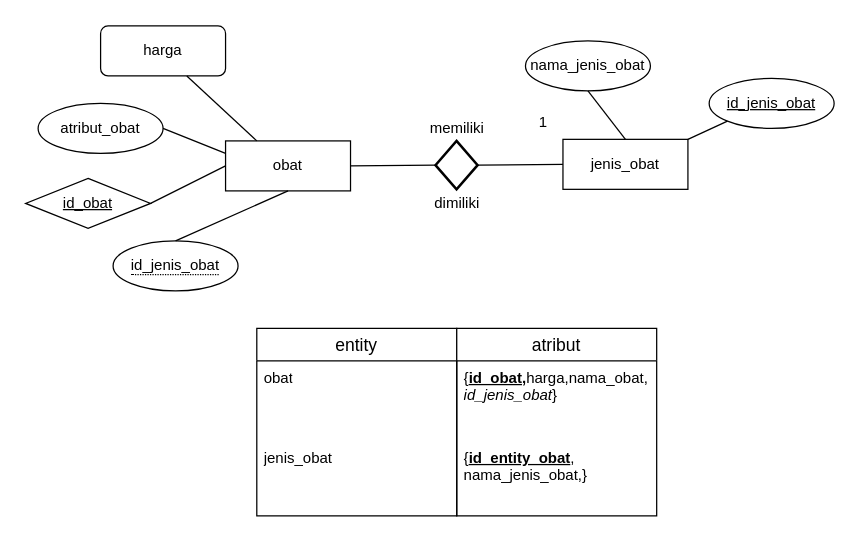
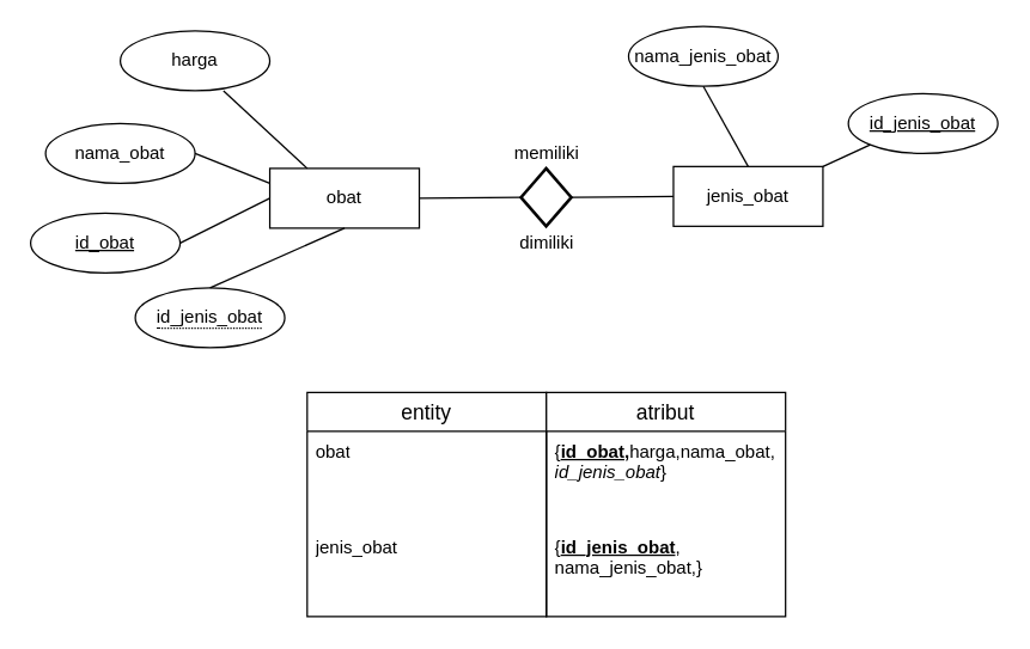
  <mxCell id="0" />
  <mxCell id="1" parent="0" />
  <mxCell id="2" value="obat" style="whiteSpace=wrap;html=1;align=center;" vertex="1" parent="1"><mxGeometry x="180" y="112" width="100" height="40" as="geometry" /></mxCell>
  <mxCell id="3" value="" style="strokeWidth=2;html=1;shape=mxgraph.flowchart.decision;whiteSpace=wrap;" vertex="1" parent="1"><mxGeometry x="348" y="112" width="33.7" height="38.75" as="geometry" /></mxCell>
  <mxCell id="4" value="" style="endArrow=none;html=1;rounded=0;exitX=1;exitY=0.5;exitDx=0;exitDy=0;exitPerimeter=0;entryX=0;entryY=0.5;entryDx=0;entryDy=0;" edge="1" parent="1" source="3" target="6"><mxGeometry relative="1" as="geometry"><mxPoint x="280" y="222" as="sourcePoint" /><mxPoint x="440" y="222" as="targetPoint" /></mxGeometry></mxCell>
  <mxCell id="5" value="" style="endArrow=none;html=1;rounded=0;exitX=1;exitY=0.5;exitDx=0;exitDy=0;entryX=0;entryY=0.5;entryDx=0;entryDy=0;entryPerimeter=0;" edge="1" parent="1" source="2" target="3"><mxGeometry relative="1" as="geometry"><mxPoint x="280" y="222" as="sourcePoint" /><mxPoint x="440" y="222" as="targetPoint" /></mxGeometry></mxCell>
  <mxCell id="6" value="jenis_obat" style="whiteSpace=wrap;html=1;align=center;" vertex="1" parent="1"><mxGeometry x="450" y="110.75" width="100" height="40" as="geometry" /></mxCell>
- <mxCell id="7" value="harga" style="whiteSpace=wrap;html=1;align=center;rounded=1;" vertex="1" parent="1"><mxGeometry x="80" y="20" width="100" height="40" as="geometry" /></mxCell>
- <mxCell id="8" value="nama_jenis_obat" style="ellipse;whiteSpace=wrap;html=1;align=center;" vertex="1" parent="1"><mxGeometry x="420" y="32" width="100" height="40" as="geometry" /></mxCell>
- <mxCell id="9" value="atribut_obat" style="ellipse;whiteSpace=wrap;html=1;align=center;" vertex="1" parent="1"><mxGeometry x="30" y="82" width="100" height="40" as="geometry" /></mxCell>
- <mxCell id="10" value="id_obat" style="rhombus;whiteSpace=wrap;html=1;align=center;fontStyle=4;" vertex="1" parent="1"><mxGeometry x="20" y="142" width="100" height="40" as="geometry" /></mxCell>
+ <mxCell id="7" value="harga" style="ellipse;whiteSpace=wrap;html=1;align=center;" vertex="1" parent="1"><mxGeometry x="80" y="20" width="100" height="40" as="geometry" /></mxCell>
+ <mxCell id="8" value="nama_jenis_obat" style="ellipse;whiteSpace=wrap;html=1;align=center;" vertex="1" parent="1"><mxGeometry x="420" y="17" width="100" height="40" as="geometry" /></mxCell>
+ <mxCell id="9" value="nama_obat" style="ellipse;whiteSpace=wrap;html=1;align=center;" vertex="1" parent="1"><mxGeometry x="30" y="82" width="100" height="40" as="geometry" /></mxCell>
+ <mxCell id="10" value="id_obat" style="ellipse;whiteSpace=wrap;html=1;align=center;fontStyle=4;" vertex="1" parent="1"><mxGeometry x="20" y="142" width="100" height="40" as="geometry" /></mxCell>
  <mxCell id="11" value="" style="endArrow=none;html=1;rounded=0;exitX=0;exitY=0.25;exitDx=0;exitDy=0;entryX=1;entryY=0.5;entryDx=0;entryDy=0;" edge="1" parent="1" source="2" target="9"><mxGeometry relative="1" as="geometry"><mxPoint x="240" y="122" as="sourcePoint" /><mxPoint x="240" y="52" as="targetPoint" /></mxGeometry></mxCell>
  <mxCell id="12" value="" style="endArrow=none;html=1;rounded=0;exitX=0.25;exitY=0;exitDx=0;exitDy=0;entryX=0.69;entryY=1;entryDx=0;entryDy=0;entryPerimeter=0;" edge="1" parent="1" source="2" target="7"><mxGeometry relative="1" as="geometry"><mxPoint x="250" y="132" as="sourcePoint" /><mxPoint x="250" y="62" as="targetPoint" /></mxGeometry></mxCell>
  <mxCell id="13" value="" style="endArrow=none;html=1;rounded=0;exitX=0;exitY=0.5;exitDx=0;exitDy=0;entryX=1;entryY=0.5;entryDx=0;entryDy=0;" edge="1" parent="1" source="2" target="10"><mxGeometry relative="1" as="geometry"><mxPoint x="190" y="132" as="sourcePoint" /><mxPoint x="140" y="112" as="targetPoint" /></mxGeometry></mxCell>
  <mxCell id="14" value="" style="endArrow=none;html=1;rounded=0;entryX=0.5;entryY=1;entryDx=0;entryDy=0;exitX=0.5;exitY=0;exitDx=0;exitDy=0;" edge="1" parent="1" source="6" target="8"><mxGeometry relative="1" as="geometry"><mxPoint x="280" y="122" as="sourcePoint" /><mxPoint x="440" y="122" as="targetPoint" /></mxGeometry></mxCell>
  <mxCell id="15" value="id_jenis_obat" style="ellipse;whiteSpace=wrap;html=1;align=center;fontStyle=4;" vertex="1" parent="1"><mxGeometry x="567" y="62" width="100" height="40" as="geometry" /></mxCell>
  <mxCell id="16" value="" style="endArrow=none;html=1;rounded=0;entryX=0;entryY=1;entryDx=0;entryDy=0;exitX=1;exitY=0;exitDx=0;exitDy=0;" edge="1" parent="1" source="6" target="15"><mxGeometry relative="1" as="geometry"><mxPoint x="230" y="292" as="sourcePoint" /><mxPoint x="390" y="292" as="targetPoint" /></mxGeometry></mxCell>
- <mxCell id="17" value="1" style="text;html=1;align=center;verticalAlign=middle;resizable=0;points=[];autosize=1;strokeColor=none;fillColor=none;" vertex="1" parent="1"><mxGeometry x="419" y="82" width="30" height="30" as="geometry" /></mxCell>
  <mxCell id="18" value="&lt;span style=&quot;border-bottom: 1px dotted&quot;&gt;id_jenis_obat&lt;/span&gt;" style="ellipse;whiteSpace=wrap;html=1;align=center;" vertex="1" parent="1"><mxGeometry x="90" y="192" width="100" height="40" as="geometry" /></mxCell>
  <mxCell id="19" value="" style="endArrow=none;html=1;rounded=0;entryX=0.5;entryY=1;entryDx=0;entryDy=0;exitX=0.5;exitY=0;exitDx=0;exitDy=0;" edge="1" parent="1" source="18" target="2"><mxGeometry relative="1" as="geometry"><mxPoint x="350" y="232" as="sourcePoint" /><mxPoint x="390" y="192" as="targetPoint" /></mxGeometry></mxCell>
  <mxCell id="20" value="entity" style="swimlane;fontStyle=0;childLayout=stackLayout;horizontal=1;startSize=26;horizontalStack=0;resizeParent=1;resizeParentMax=0;resizeLast=0;collapsible=1;marginBottom=0;align=center;fontSize=14;" vertex="1" parent="1"><mxGeometry x="205" y="262" width="160" height="150" as="geometry" /></mxCell>
  <mxCell id="21" value="obat" style="text;strokeColor=none;fillColor=none;spacingLeft=4;spacingRight=4;overflow=hidden;rotatable=0;points=[[0,0.5],[1,0.5]];portConstraint=eastwest;fontSize=12;whiteSpace=wrap;html=1;" vertex="1" parent="20"><mxGeometry y="26" width="160" height="64" as="geometry" /></mxCell>
  <mxCell id="22" value="jenis_obat" style="text;strokeColor=none;fillColor=none;spacingLeft=4;spacingRight=4;overflow=hidden;rotatable=0;points=[[0,0.5],[1,0.5]];portConstraint=eastwest;fontSize=12;whiteSpace=wrap;html=1;" vertex="1" parent="20"><mxGeometry y="90" width="160" height="60" as="geometry" /></mxCell>
  <mxCell id="23" value="atribut" style="swimlane;fontStyle=0;childLayout=stackLayout;horizontal=1;startSize=26;horizontalStack=0;resizeParent=1;resizeParentMax=0;resizeLast=0;collapsible=1;marginBottom=0;align=center;fontSize=14;" vertex="1" parent="1"><mxGeometry x="365" y="262" width="160" height="150" as="geometry" /></mxCell>
  <mxCell id="24" value="{&lt;b&gt;&lt;u&gt;id_obat&lt;/u&gt;,&lt;/b&gt;harga,nama_obat,&lt;div&gt;&lt;i&gt;id_jenis_obat&lt;/i&gt;}&lt;/div&gt;" style="text;strokeColor=none;fillColor=none;spacingLeft=4;spacingRight=4;overflow=hidden;rotatable=0;points=[[0,0.5],[1,0.5]];portConstraint=eastwest;fontSize=12;whiteSpace=wrap;html=1;" vertex="1" parent="23"><mxGeometry y="26" width="160" height="64" as="geometry" /></mxCell>
- <mxCell id="25" value="{&lt;b&gt;&lt;u&gt;id_entity_obat&lt;/u&gt;&lt;/b&gt;,&lt;div&gt;nama_jenis_obat,&lt;span style=&quot;background-color: initial;&quot;&gt;}&lt;/span&gt;&lt;/div&gt;" style="text;strokeColor=none;fillColor=none;spacingLeft=4;spacingRight=4;overflow=hidden;rotatable=0;points=[[0,0.5],[1,0.5]];portConstraint=eastwest;fontSize=12;whiteSpace=wrap;html=1;" vertex="1" parent="23"><mxGeometry y="90" width="160" height="60" as="geometry" /></mxCell>
+ <mxCell id="25" value="{&lt;b&gt;&lt;u&gt;id_jenis_obat&lt;/u&gt;&lt;/b&gt;,&lt;div&gt;nama_jenis_obat,&lt;span style=&quot;background-color: initial;&quot;&gt;}&lt;/span&gt;&lt;/div&gt;" style="text;strokeColor=none;fillColor=none;spacingLeft=4;spacingRight=4;overflow=hidden;rotatable=0;points=[[0,0.5],[1,0.5]];portConstraint=eastwest;fontSize=12;whiteSpace=wrap;html=1;" vertex="1" parent="23"><mxGeometry y="90" width="160" height="60" as="geometry" /></mxCell>
  <mxCell id="26" value="memiliki" style="text;html=1;align=center;verticalAlign=middle;resizable=0;points=[];autosize=1;strokeColor=none;fillColor=none;" vertex="1" parent="1"><mxGeometry x="329.85" y="87" width="70" height="30" as="geometry" /></mxCell>
  <mxCell id="27" value="dimiliki" style="text;html=1;align=center;verticalAlign=middle;resizable=0;points=[];autosize=1;strokeColor=none;fillColor=none;" vertex="1" parent="1"><mxGeometry x="335" y="147" width="60" height="30" as="geometry" /></mxCell>
